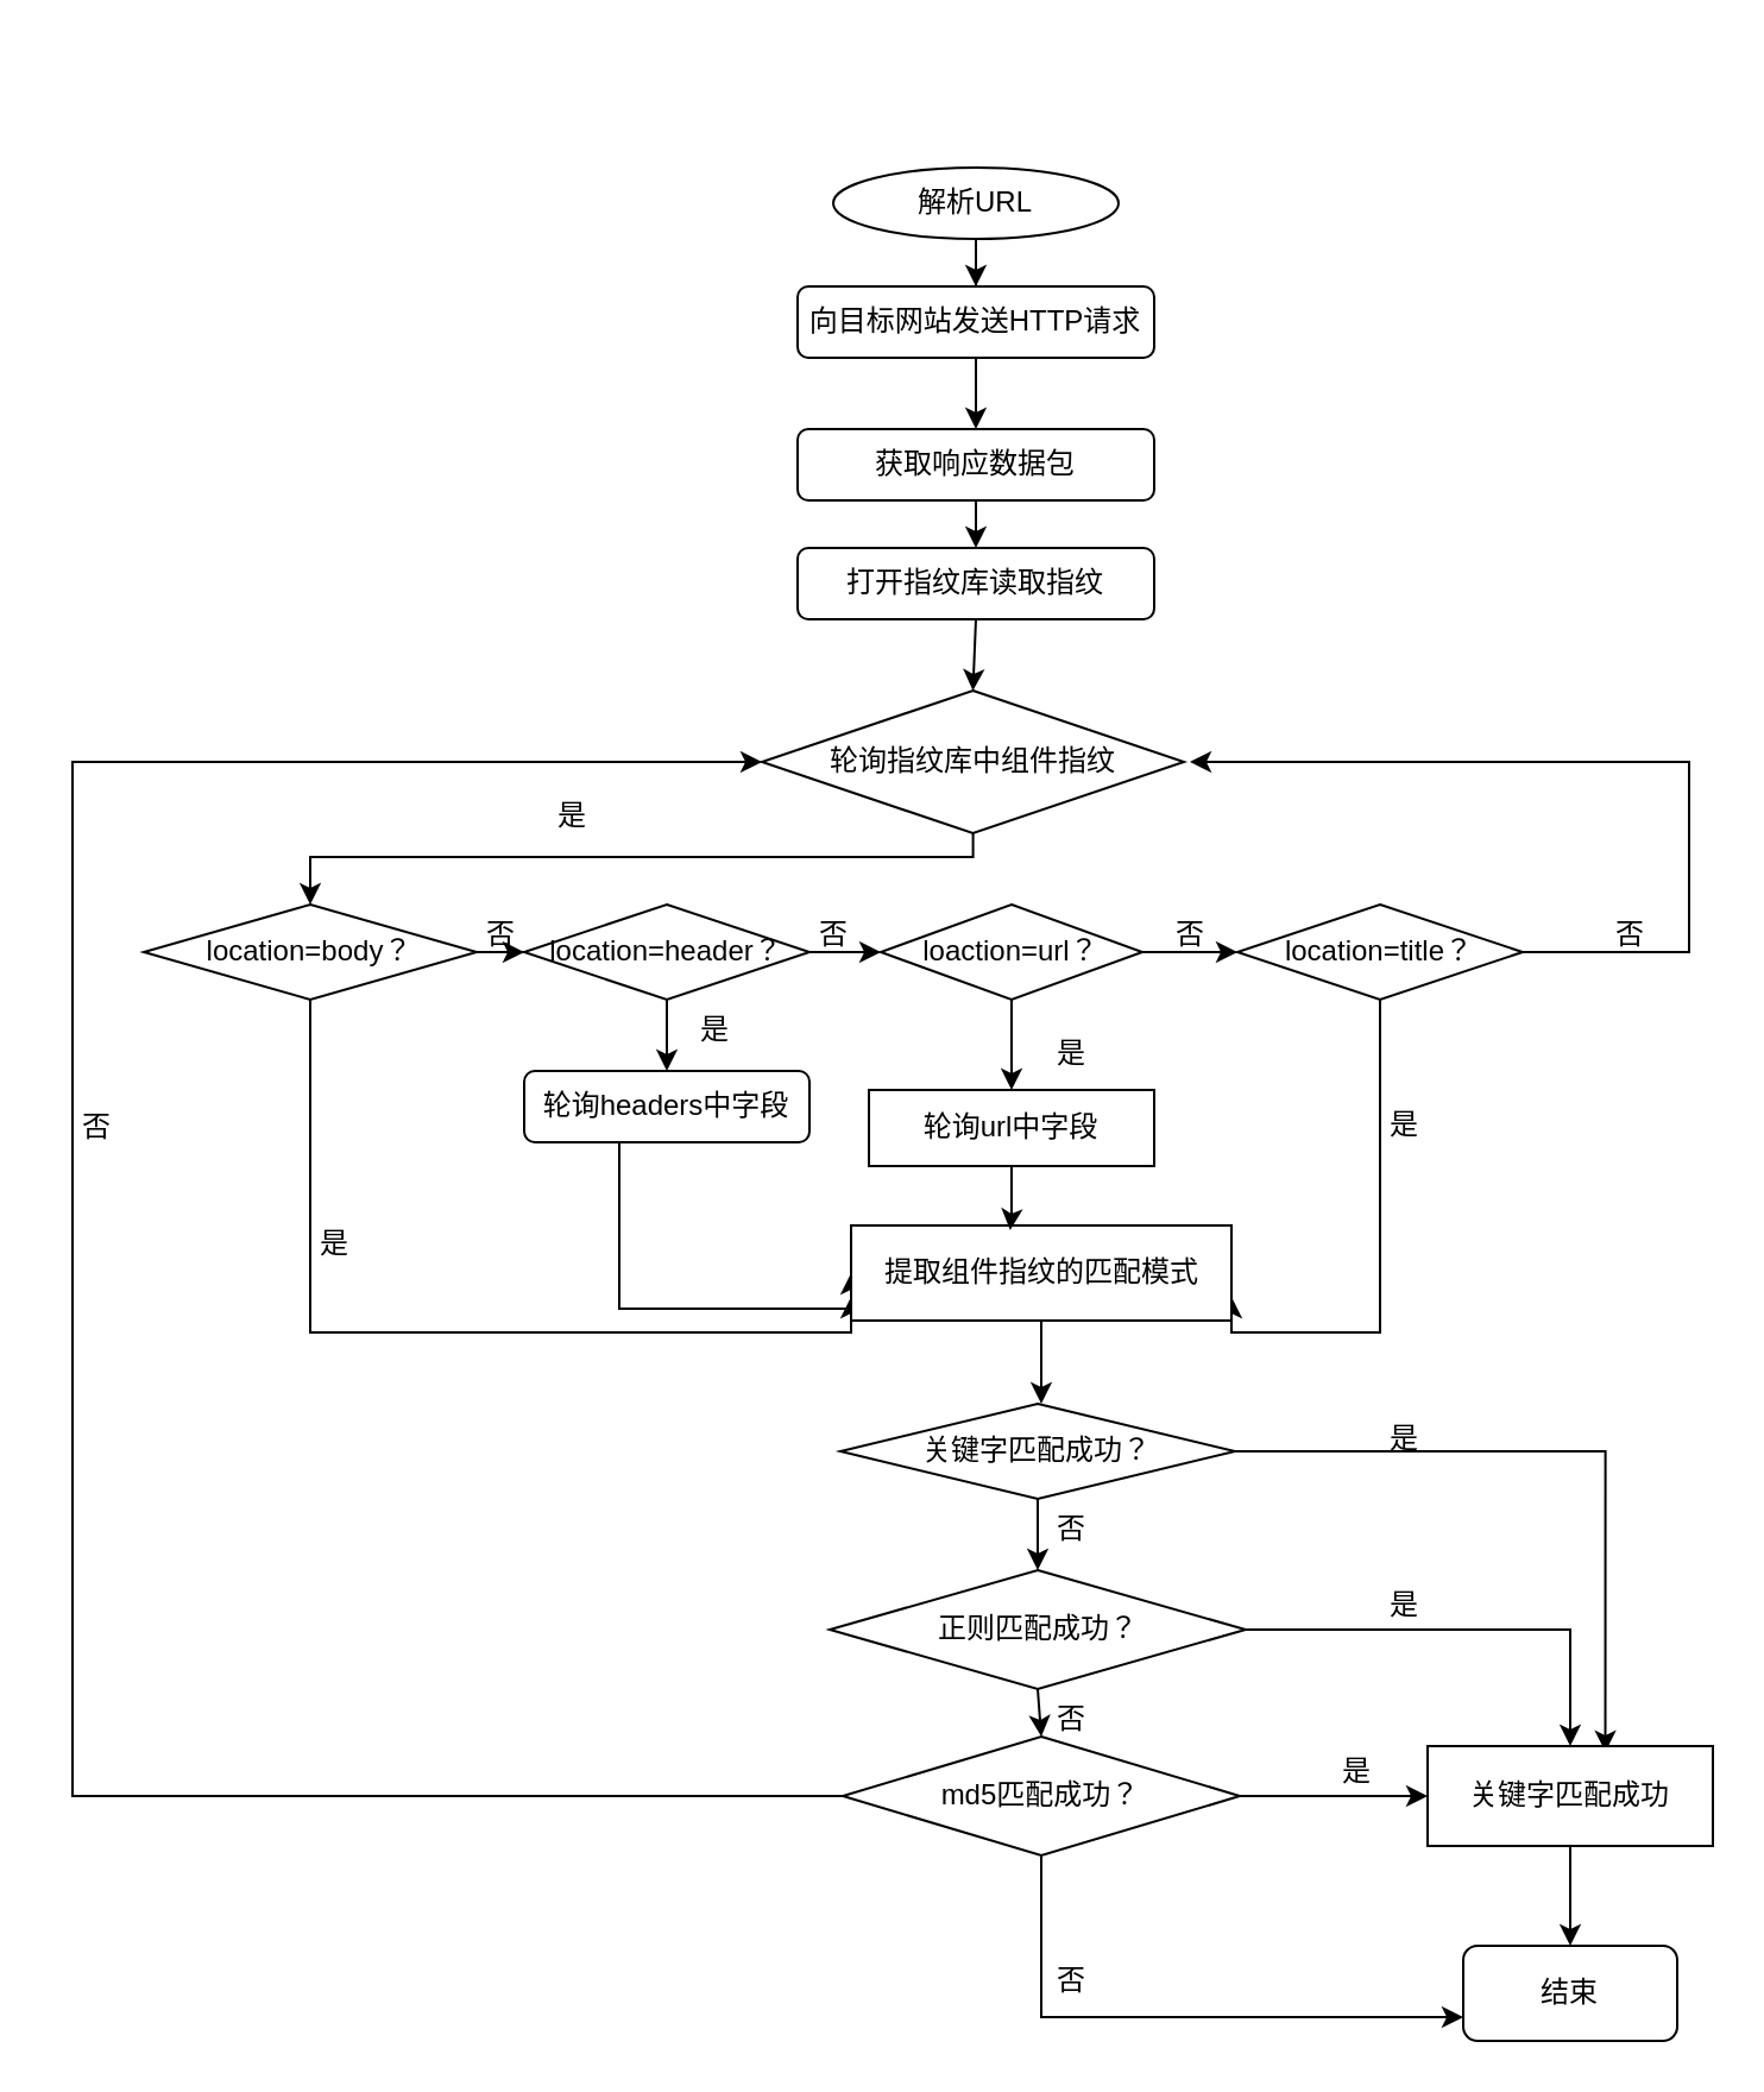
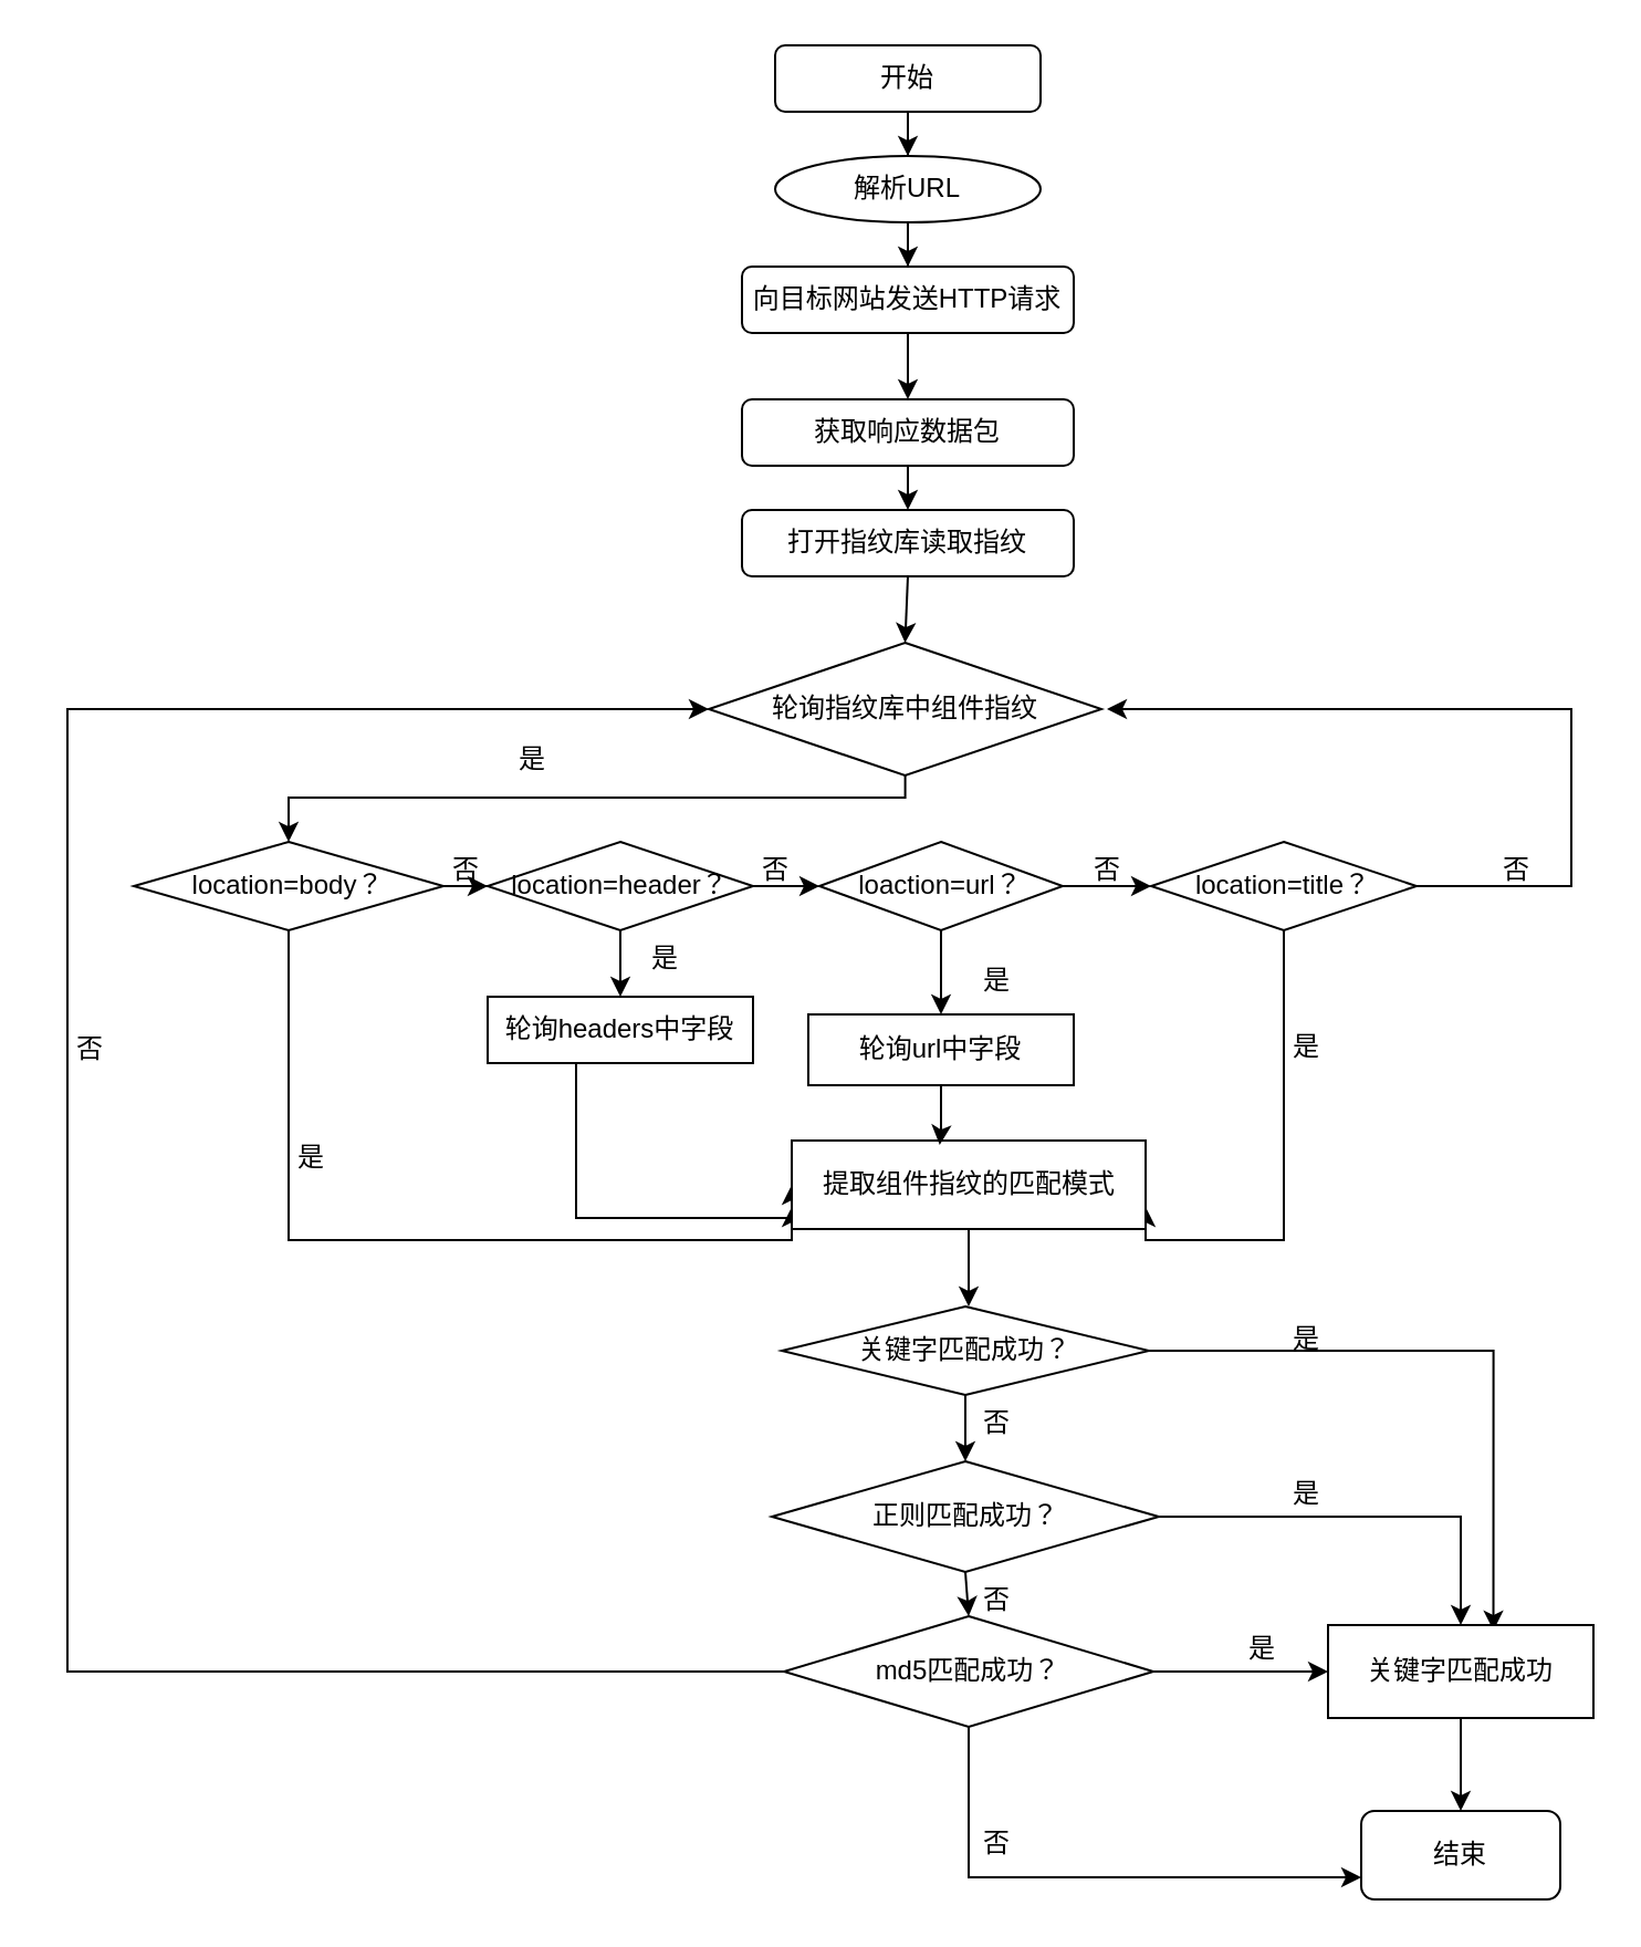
  <mxCell id="0" />
  <mxCell id="1" parent="0" />
+ <mxCell id="2" style="edgeStyle=orthogonalEdgeStyle;rounded=0;orthogonalLoop=1;jettySize=auto;html=1;entryX=0.5;entryY=0;entryDx=0;entryDy=0;" parent="1" source="3" target="5" edge="1"><mxGeometry relative="1" as="geometry" /></mxCell>
+ <mxCell id="3" value="开始" style="rounded=1;whiteSpace=wrap;html=1;" parent="1" vertex="1"><mxGeometry x="350" y="20" width="120" height="30" as="geometry" /></mxCell>
  <mxCell id="4" style="edgeStyle=orthogonalEdgeStyle;rounded=0;orthogonalLoop=1;jettySize=auto;html=1;" parent="1" source="5" target="6" edge="1"><mxGeometry relative="1" as="geometry" /></mxCell>
  <mxCell id="5" value="解析URL" style="ellipse;whiteSpace=wrap;html=1;" parent="1" vertex="1"><mxGeometry x="350" y="70" width="120" height="30" as="geometry" /></mxCell>
  <mxCell id="6" value="向目标网站发送HTTP请求" style="rounded=1;whiteSpace=wrap;html=1;" parent="1" vertex="1"><mxGeometry x="335" y="120" width="150" height="30" as="geometry" /></mxCell>
  <mxCell id="7" value="获取响应数据包" style="rounded=1;whiteSpace=wrap;html=1;" parent="1" vertex="1"><mxGeometry x="335" y="180" width="150" height="30" as="geometry" /></mxCell>
  <mxCell id="8" value="打开指纹库读取指纹" style="rounded=1;whiteSpace=wrap;html=1;" parent="1" vertex="1"><mxGeometry x="335" y="230" width="150" height="30" as="geometry" /></mxCell>
  <mxCell id="9" style="edgeStyle=orthogonalEdgeStyle;rounded=0;orthogonalLoop=1;jettySize=auto;html=1;entryX=0.5;entryY=0;entryDx=0;entryDy=0;" parent="1" source="10" target="13" edge="1"><mxGeometry relative="1" as="geometry"><Array as="points"><mxPoint x="409" y="360" /><mxPoint x="130" y="360" /></Array></mxGeometry></mxCell>
  <mxCell id="10" value="轮询指纹库中组件指纹" style="rhombus;whiteSpace=wrap;html=1;" parent="1" vertex="1"><mxGeometry x="320" y="290" width="177.5" height="60" as="geometry" /></mxCell>
  <mxCell id="11" style="edgeStyle=orthogonalEdgeStyle;rounded=0;orthogonalLoop=1;jettySize=auto;html=1;entryX=0;entryY=0.5;entryDx=0;entryDy=0;" parent="1" source="13" target="16" edge="1"><mxGeometry relative="1" as="geometry" /></mxCell>
  <mxCell id="12" style="edgeStyle=orthogonalEdgeStyle;rounded=0;orthogonalLoop=1;jettySize=auto;html=1;entryX=0;entryY=0.75;entryDx=0;entryDy=0;" parent="1" source="13" target="34" edge="1"><mxGeometry relative="1" as="geometry"><Array as="points"><mxPoint x="130" y="560" /></Array></mxGeometry></mxCell>
  <mxCell id="13" value="location=body？" style="rhombus;whiteSpace=wrap;html=1;" parent="1" vertex="1"><mxGeometry x="60" y="380" width="140" height="40" as="geometry" /></mxCell>
  <mxCell id="14" style="edgeStyle=orthogonalEdgeStyle;rounded=0;orthogonalLoop=1;jettySize=auto;html=1;entryX=0;entryY=0.5;entryDx=0;entryDy=0;" parent="1" source="16" target="19" edge="1"><mxGeometry relative="1" as="geometry" /></mxCell>
  <mxCell id="15" style="edgeStyle=orthogonalEdgeStyle;rounded=0;orthogonalLoop=1;jettySize=auto;html=1;entryX=0.5;entryY=0;entryDx=0;entryDy=0;" parent="1" source="16" target="24" edge="1"><mxGeometry relative="1" as="geometry" /></mxCell>
  <mxCell id="16" value="location=header？" style="rhombus;whiteSpace=wrap;html=1;" parent="1" vertex="1"><mxGeometry x="220" y="380" width="120" height="40" as="geometry" /></mxCell>
  <mxCell id="17" style="edgeStyle=orthogonalEdgeStyle;rounded=0;orthogonalLoop=1;jettySize=auto;html=1;entryX=0;entryY=0.5;entryDx=0;entryDy=0;" parent="1" source="19" target="22" edge="1"><mxGeometry relative="1" as="geometry" /></mxCell>
  <mxCell id="18" style="edgeStyle=orthogonalEdgeStyle;rounded=0;orthogonalLoop=1;jettySize=auto;html=1;" parent="1" source="19" target="60" edge="1"><mxGeometry relative="1" as="geometry" /></mxCell>
  <mxCell id="19" value="loaction=url？" style="rhombus;whiteSpace=wrap;html=1;" parent="1" vertex="1"><mxGeometry x="370" y="380" width="110" height="40" as="geometry" /></mxCell>
  <mxCell id="20" style="edgeStyle=orthogonalEdgeStyle;rounded=0;orthogonalLoop=1;jettySize=auto;html=1;" parent="1" source="22" edge="1"><mxGeometry relative="1" as="geometry"><mxPoint x="500" y="320" as="targetPoint" /><Array as="points"><mxPoint x="710" y="400" /><mxPoint x="710" y="320" /></Array></mxGeometry></mxCell>
  <mxCell id="21" style="edgeStyle=orthogonalEdgeStyle;rounded=0;orthogonalLoop=1;jettySize=auto;html=1;entryX=1;entryY=0.75;entryDx=0;entryDy=0;" parent="1" source="22" target="34" edge="1"><mxGeometry relative="1" as="geometry"><Array as="points"><mxPoint x="580" y="560" /></Array></mxGeometry></mxCell>
  <mxCell id="22" value="location=title？" style="rhombus;whiteSpace=wrap;html=1;" parent="1" vertex="1"><mxGeometry x="520" y="380" width="120" height="40" as="geometry" /></mxCell>
  <mxCell id="23" style="edgeStyle=orthogonalEdgeStyle;rounded=0;orthogonalLoop=1;jettySize=auto;html=1;entryX=0;entryY=0.5;entryDx=0;entryDy=0;" parent="1" source="24" target="34" edge="1"><mxGeometry relative="1" as="geometry"><Array as="points"><mxPoint x="260" y="550" /></Array></mxGeometry></mxCell>
- <mxCell id="24" value="轮询headers中字段" style="whiteSpace=wrap;html=1;rounded=1;" parent="1" vertex="1"><mxGeometry x="220" y="450" width="120" height="30" as="geometry" /></mxCell>
+ <mxCell id="24" value="轮询headers中字段" style="rounded=0;whiteSpace=wrap;html=1;" parent="1" vertex="1"><mxGeometry x="220" y="450" width="120" height="30" as="geometry" /></mxCell>
  <mxCell id="25" value="" style="endArrow=classic;html=1;rounded=0;entryX=0.5;entryY=0;entryDx=0;entryDy=0;" parent="1" source="6" target="7" edge="1"><mxGeometry width="50" height="50" relative="1" as="geometry"><mxPoint x="390" y="290" as="sourcePoint" /><mxPoint x="440" y="240" as="targetPoint" /></mxGeometry></mxCell>
  <mxCell id="26" value="" style="endArrow=classic;html=1;rounded=0;exitX=0.5;exitY=1;exitDx=0;exitDy=0;entryX=0.5;entryY=0;entryDx=0;entryDy=0;" parent="1" source="7" target="8" edge="1"><mxGeometry width="50" height="50" relative="1" as="geometry"><mxPoint x="390" y="290" as="sourcePoint" /><mxPoint x="440" y="240" as="targetPoint" /></mxGeometry></mxCell>
  <mxCell id="27" value="" style="endArrow=classic;html=1;rounded=0;exitX=0.5;exitY=1;exitDx=0;exitDy=0;entryX=0.5;entryY=0;entryDx=0;entryDy=0;" parent="1" source="8" target="10" edge="1"><mxGeometry width="50" height="50" relative="1" as="geometry"><mxPoint x="390" y="390" as="sourcePoint" /><mxPoint x="440" y="340" as="targetPoint" /></mxGeometry></mxCell>
  <mxCell id="28" value="是" style="text;html=1;align=center;verticalAlign=middle;resizable=0;points=[];autosize=1;strokeColor=none;fillColor=none;" parent="1" vertex="1"><mxGeometry x="220" y="328" width="40" height="30" as="geometry" /></mxCell>
  <mxCell id="29" value="否" style="text;html=1;align=center;verticalAlign=middle;resizable=0;points=[];autosize=1;strokeColor=none;fillColor=none;" parent="1" vertex="1"><mxGeometry x="190" y="378" width="40" height="30" as="geometry" /></mxCell>
  <mxCell id="30" value="否" style="text;html=1;align=center;verticalAlign=middle;resizable=0;points=[];autosize=1;strokeColor=none;fillColor=none;" parent="1" vertex="1"><mxGeometry x="330" y="378" width="40" height="30" as="geometry" /></mxCell>
  <mxCell id="31" value="否" style="text;html=1;align=center;verticalAlign=middle;resizable=0;points=[];autosize=1;strokeColor=none;fillColor=none;" parent="1" vertex="1"><mxGeometry x="480" y="378" width="40" height="30" as="geometry" /></mxCell>
  <mxCell id="32" value="否" style="text;html=1;align=center;verticalAlign=middle;resizable=0;points=[];autosize=1;strokeColor=none;fillColor=none;" parent="1" vertex="1"><mxGeometry x="665" y="378" width="40" height="30" as="geometry" /></mxCell>
  <mxCell id="33" style="edgeStyle=orthogonalEdgeStyle;rounded=0;orthogonalLoop=1;jettySize=auto;html=1;" parent="1" source="34" edge="1"><mxGeometry relative="1" as="geometry"><mxPoint x="437.5" y="590" as="targetPoint" /></mxGeometry></mxCell>
  <mxCell id="34" value="提取组件指纹的匹配模式" style="rounded=0;whiteSpace=wrap;html=1;" parent="1" vertex="1"><mxGeometry x="357.5" y="515" width="160" height="40" as="geometry" /></mxCell>
  <mxCell id="35" value="否" style="text;html=1;align=center;verticalAlign=middle;resizable=0;points=[];autosize=1;strokeColor=none;fillColor=none;" parent="1" vertex="1"><mxGeometry x="20" y="459" width="40" height="30" as="geometry" /></mxCell>
  <mxCell id="36" style="edgeStyle=orthogonalEdgeStyle;rounded=0;orthogonalLoop=1;jettySize=auto;html=1;entryX=0.5;entryY=0;entryDx=0;entryDy=0;" parent="1" source="38" target="40" edge="1"><mxGeometry relative="1" as="geometry" /></mxCell>
  <mxCell id="37" style="edgeStyle=orthogonalEdgeStyle;rounded=0;orthogonalLoop=1;jettySize=auto;html=1;entryX=0.623;entryY=0.058;entryDx=0;entryDy=0;entryPerimeter=0;" parent="1" source="38" target="49" edge="1"><mxGeometry relative="1" as="geometry" /></mxCell>
  <mxCell id="38" value="关键字匹配成功？" style="rhombus;whiteSpace=wrap;html=1;" parent="1" vertex="1"><mxGeometry x="353" y="590" width="166" height="40" as="geometry" /></mxCell>
  <mxCell id="39" style="edgeStyle=orthogonalEdgeStyle;rounded=0;orthogonalLoop=1;jettySize=auto;html=1;" parent="1" source="40" target="49" edge="1"><mxGeometry relative="1" as="geometry" /></mxCell>
  <mxCell id="40" value="正则匹配成功？" style="rhombus;whiteSpace=wrap;html=1;" parent="1" vertex="1"><mxGeometry x="348.5" y="660" width="175" height="50" as="geometry" /></mxCell>
  <mxCell id="41" style="edgeStyle=orthogonalEdgeStyle;rounded=0;orthogonalLoop=1;jettySize=auto;html=1;entryX=0;entryY=0.5;entryDx=0;entryDy=0;" parent="1" source="44" target="49" edge="1"><mxGeometry relative="1" as="geometry" /></mxCell>
  <mxCell id="42" style="edgeStyle=orthogonalEdgeStyle;rounded=0;orthogonalLoop=1;jettySize=auto;html=1;entryX=0;entryY=0.5;entryDx=0;entryDy=0;" parent="1" source="44" target="10" edge="1"><mxGeometry relative="1" as="geometry"><Array as="points"><mxPoint x="30" y="755" /><mxPoint x="30" y="320" /></Array></mxGeometry></mxCell>
  <mxCell id="43" style="edgeStyle=orthogonalEdgeStyle;rounded=0;orthogonalLoop=1;jettySize=auto;html=1;entryX=0;entryY=0.75;entryDx=0;entryDy=0;" edge="1" parent="1" source="44" target="53"><mxGeometry relative="1" as="geometry"><Array as="points"><mxPoint x="438" y="848" /></Array></mxGeometry></mxCell>
  <mxCell id="44" value="md5匹配成功？" style="rhombus;whiteSpace=wrap;html=1;" parent="1" vertex="1"><mxGeometry x="354" y="730" width="167" height="50" as="geometry" /></mxCell>
  <mxCell id="45" value="" style="endArrow=classic;html=1;rounded=0;exitX=0.5;exitY=1;exitDx=0;exitDy=0;entryX=0.5;entryY=0;entryDx=0;entryDy=0;" parent="1" source="40" target="44" edge="1"><mxGeometry width="50" height="50" relative="1" as="geometry"><mxPoint x="540" y="690" as="sourcePoint" /><mxPoint x="590" y="640" as="targetPoint" /></mxGeometry></mxCell>
  <mxCell id="46" value="否" style="text;html=1;align=center;verticalAlign=middle;resizable=0;points=[];autosize=1;strokeColor=none;fillColor=none;" parent="1" vertex="1"><mxGeometry x="430" y="628" width="40" height="30" as="geometry" /></mxCell>
  <mxCell id="47" value="否" style="text;html=1;align=center;verticalAlign=middle;resizable=0;points=[];autosize=1;strokeColor=none;fillColor=none;" parent="1" vertex="1"><mxGeometry x="430" y="708" width="40" height="30" as="geometry" /></mxCell>
  <mxCell id="48" style="edgeStyle=orthogonalEdgeStyle;rounded=0;orthogonalLoop=1;jettySize=auto;html=1;" parent="1" source="49" target="53" edge="1"><mxGeometry relative="1" as="geometry" /></mxCell>
  <mxCell id="49" value="关键字匹配成功" style="rounded=0;whiteSpace=wrap;html=1;" parent="1" vertex="1"><mxGeometry x="600" y="734" width="120" height="42" as="geometry" /></mxCell>
  <mxCell id="50" value="是" style="text;html=1;align=center;verticalAlign=middle;resizable=0;points=[];autosize=1;strokeColor=none;fillColor=none;" parent="1" vertex="1"><mxGeometry x="570" y="590" width="40" height="30" as="geometry" /></mxCell>
  <mxCell id="51" value="是" style="text;html=1;align=center;verticalAlign=middle;resizable=0;points=[];autosize=1;strokeColor=none;fillColor=none;" parent="1" vertex="1"><mxGeometry x="570" y="660" width="40" height="30" as="geometry" /></mxCell>
  <mxCell id="52" value="是" style="text;html=1;align=center;verticalAlign=middle;resizable=0;points=[];autosize=1;strokeColor=none;fillColor=none;" parent="1" vertex="1"><mxGeometry x="550" y="730" width="40" height="30" as="geometry" /></mxCell>
  <mxCell id="53" value="结束" style="rounded=1;whiteSpace=wrap;html=1;" parent="1" vertex="1"><mxGeometry x="615" y="818" width="90" height="40" as="geometry" /></mxCell>
  <mxCell id="54" value="否" style="text;html=1;align=center;verticalAlign=middle;resizable=0;points=[];autosize=1;strokeColor=none;fillColor=none;" parent="1" vertex="1"><mxGeometry x="430" y="818" width="40" height="30" as="geometry" /></mxCell>
  <mxCell id="55" value="是" style="text;html=1;align=center;verticalAlign=middle;resizable=0;points=[];autosize=1;strokeColor=none;fillColor=none;" parent="1" vertex="1"><mxGeometry x="280" y="418" width="40" height="30" as="geometry" /></mxCell>
  <mxCell id="56" value="是" style="text;html=1;align=center;verticalAlign=middle;resizable=0;points=[];autosize=1;strokeColor=none;fillColor=none;" parent="1" vertex="1"><mxGeometry x="120" y="508" width="40" height="30" as="geometry" /></mxCell>
  <mxCell id="57" value="是" style="text;html=1;align=center;verticalAlign=middle;resizable=0;points=[];autosize=1;strokeColor=none;fillColor=none;" parent="1" vertex="1"><mxGeometry x="430" y="428" width="40" height="30" as="geometry" /></mxCell>
  <mxCell id="58" value="是" style="text;html=1;align=center;verticalAlign=middle;resizable=0;points=[];autosize=1;strokeColor=none;fillColor=none;" parent="1" vertex="1"><mxGeometry x="570" y="458" width="40" height="30" as="geometry" /></mxCell>
  <mxCell id="59" style="edgeStyle=orthogonalEdgeStyle;rounded=0;orthogonalLoop=1;jettySize=auto;html=1;entryX=0.418;entryY=0.049;entryDx=0;entryDy=0;entryPerimeter=0;" parent="1" source="60" target="34" edge="1"><mxGeometry relative="1" as="geometry" /></mxCell>
  <mxCell id="60" value="轮询url中字段" style="rounded=0;whiteSpace=wrap;html=1;" parent="1" vertex="1"><mxGeometry x="365" y="458" width="120" height="32" as="geometry" /></mxCell>
